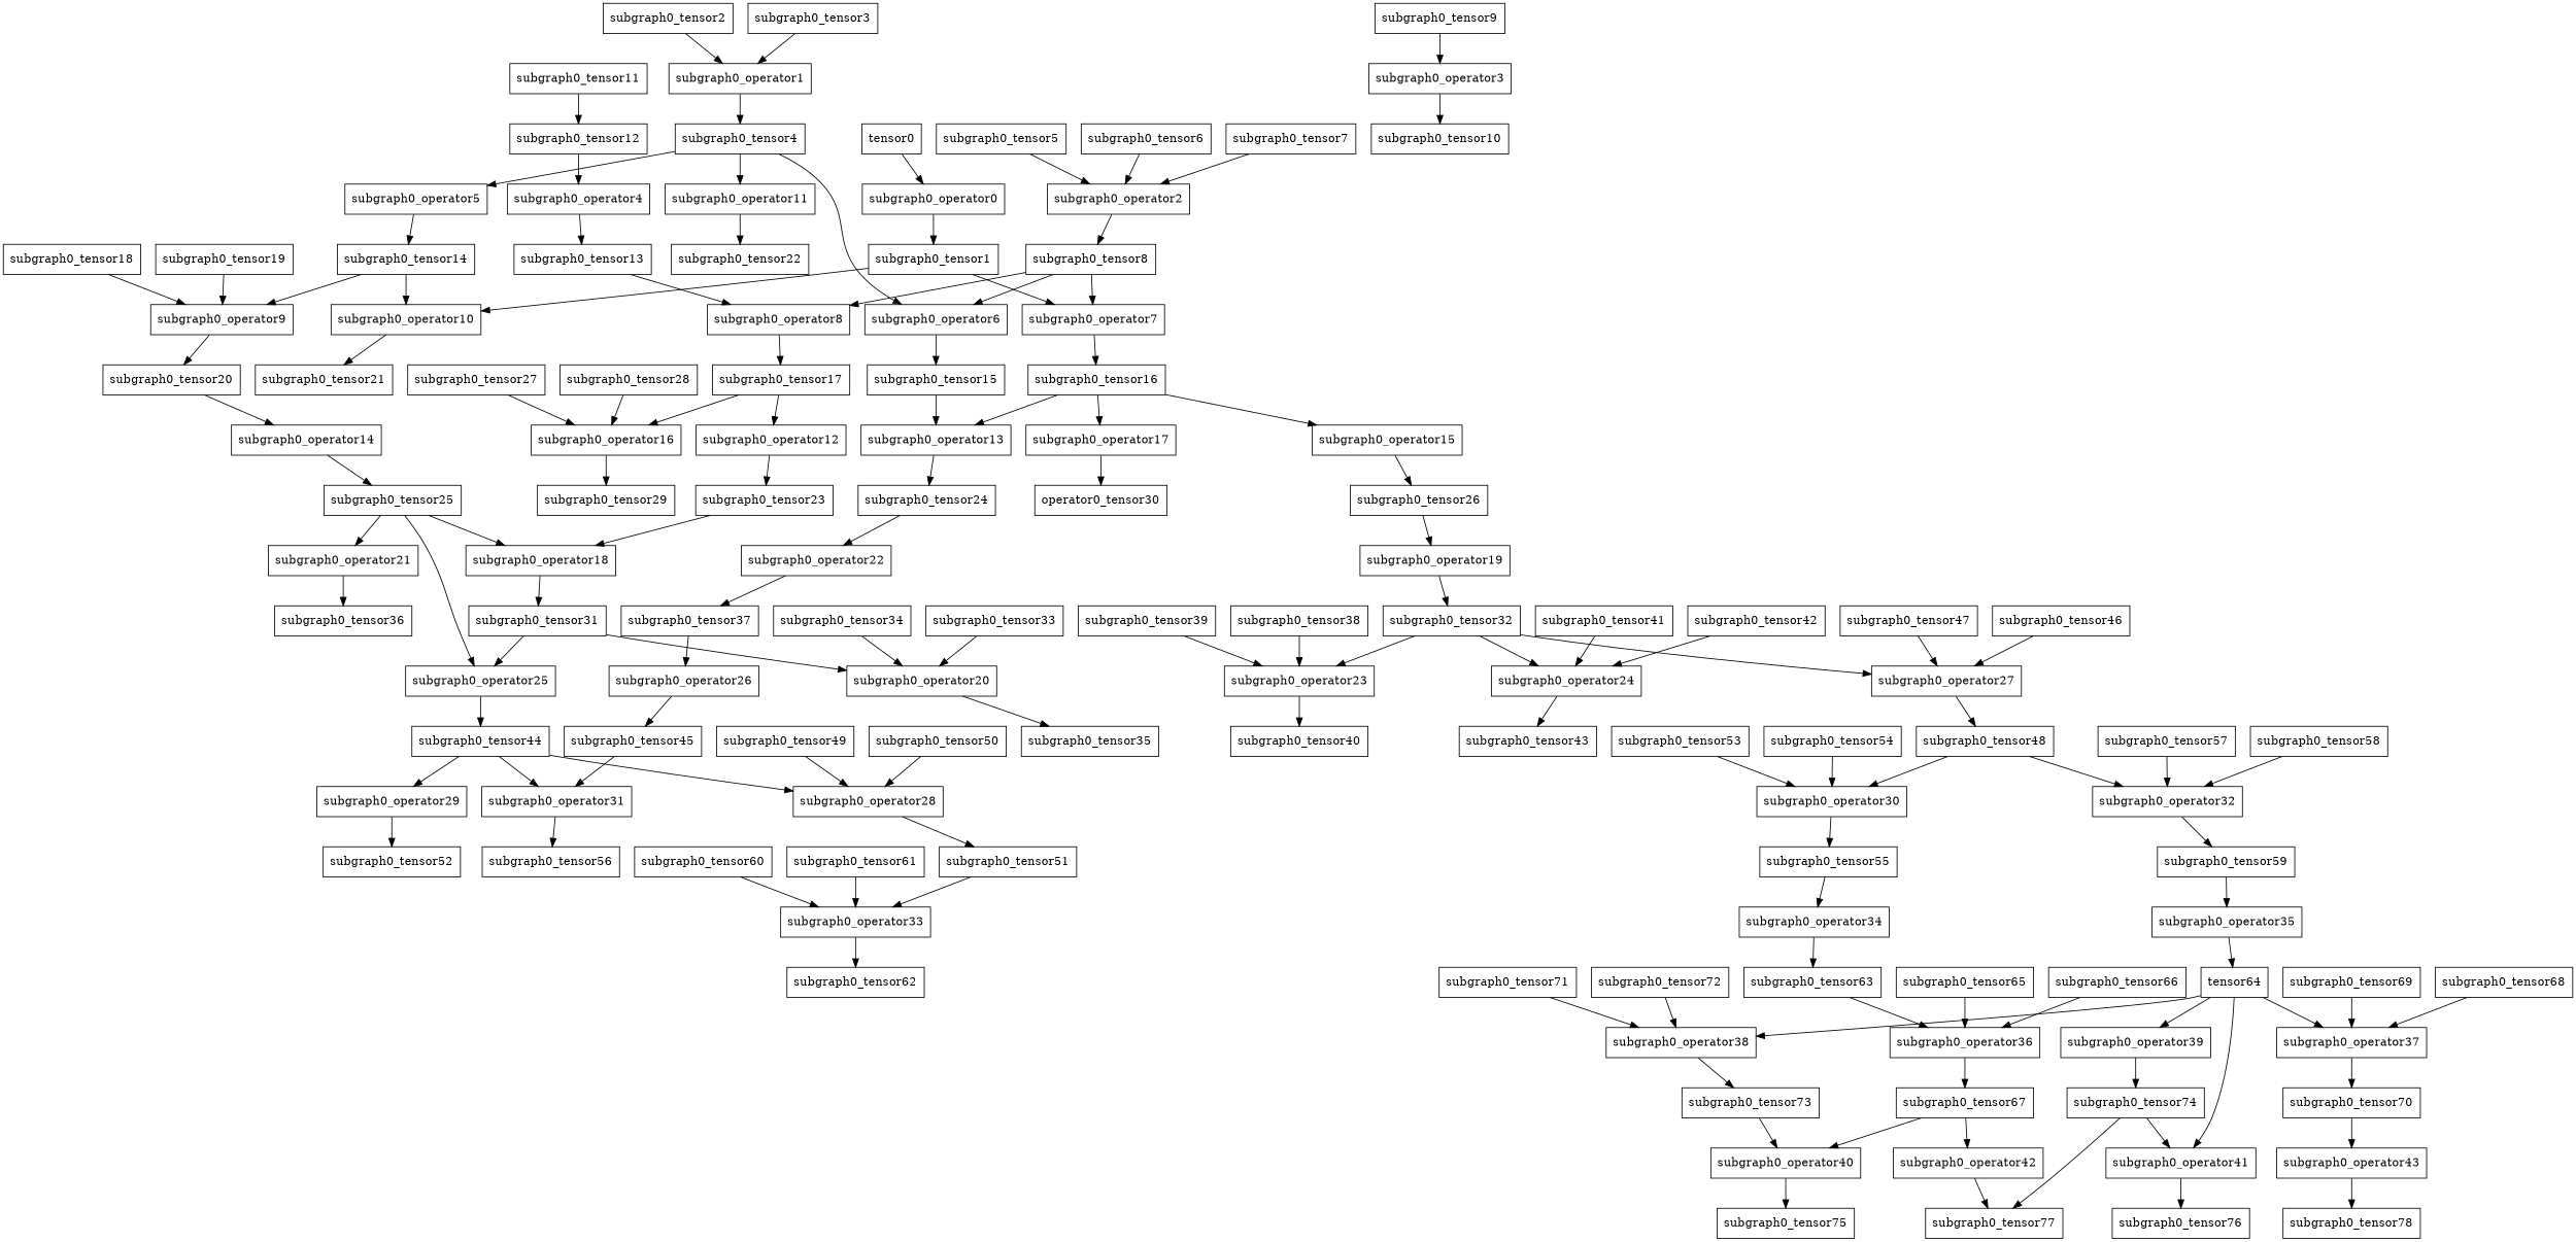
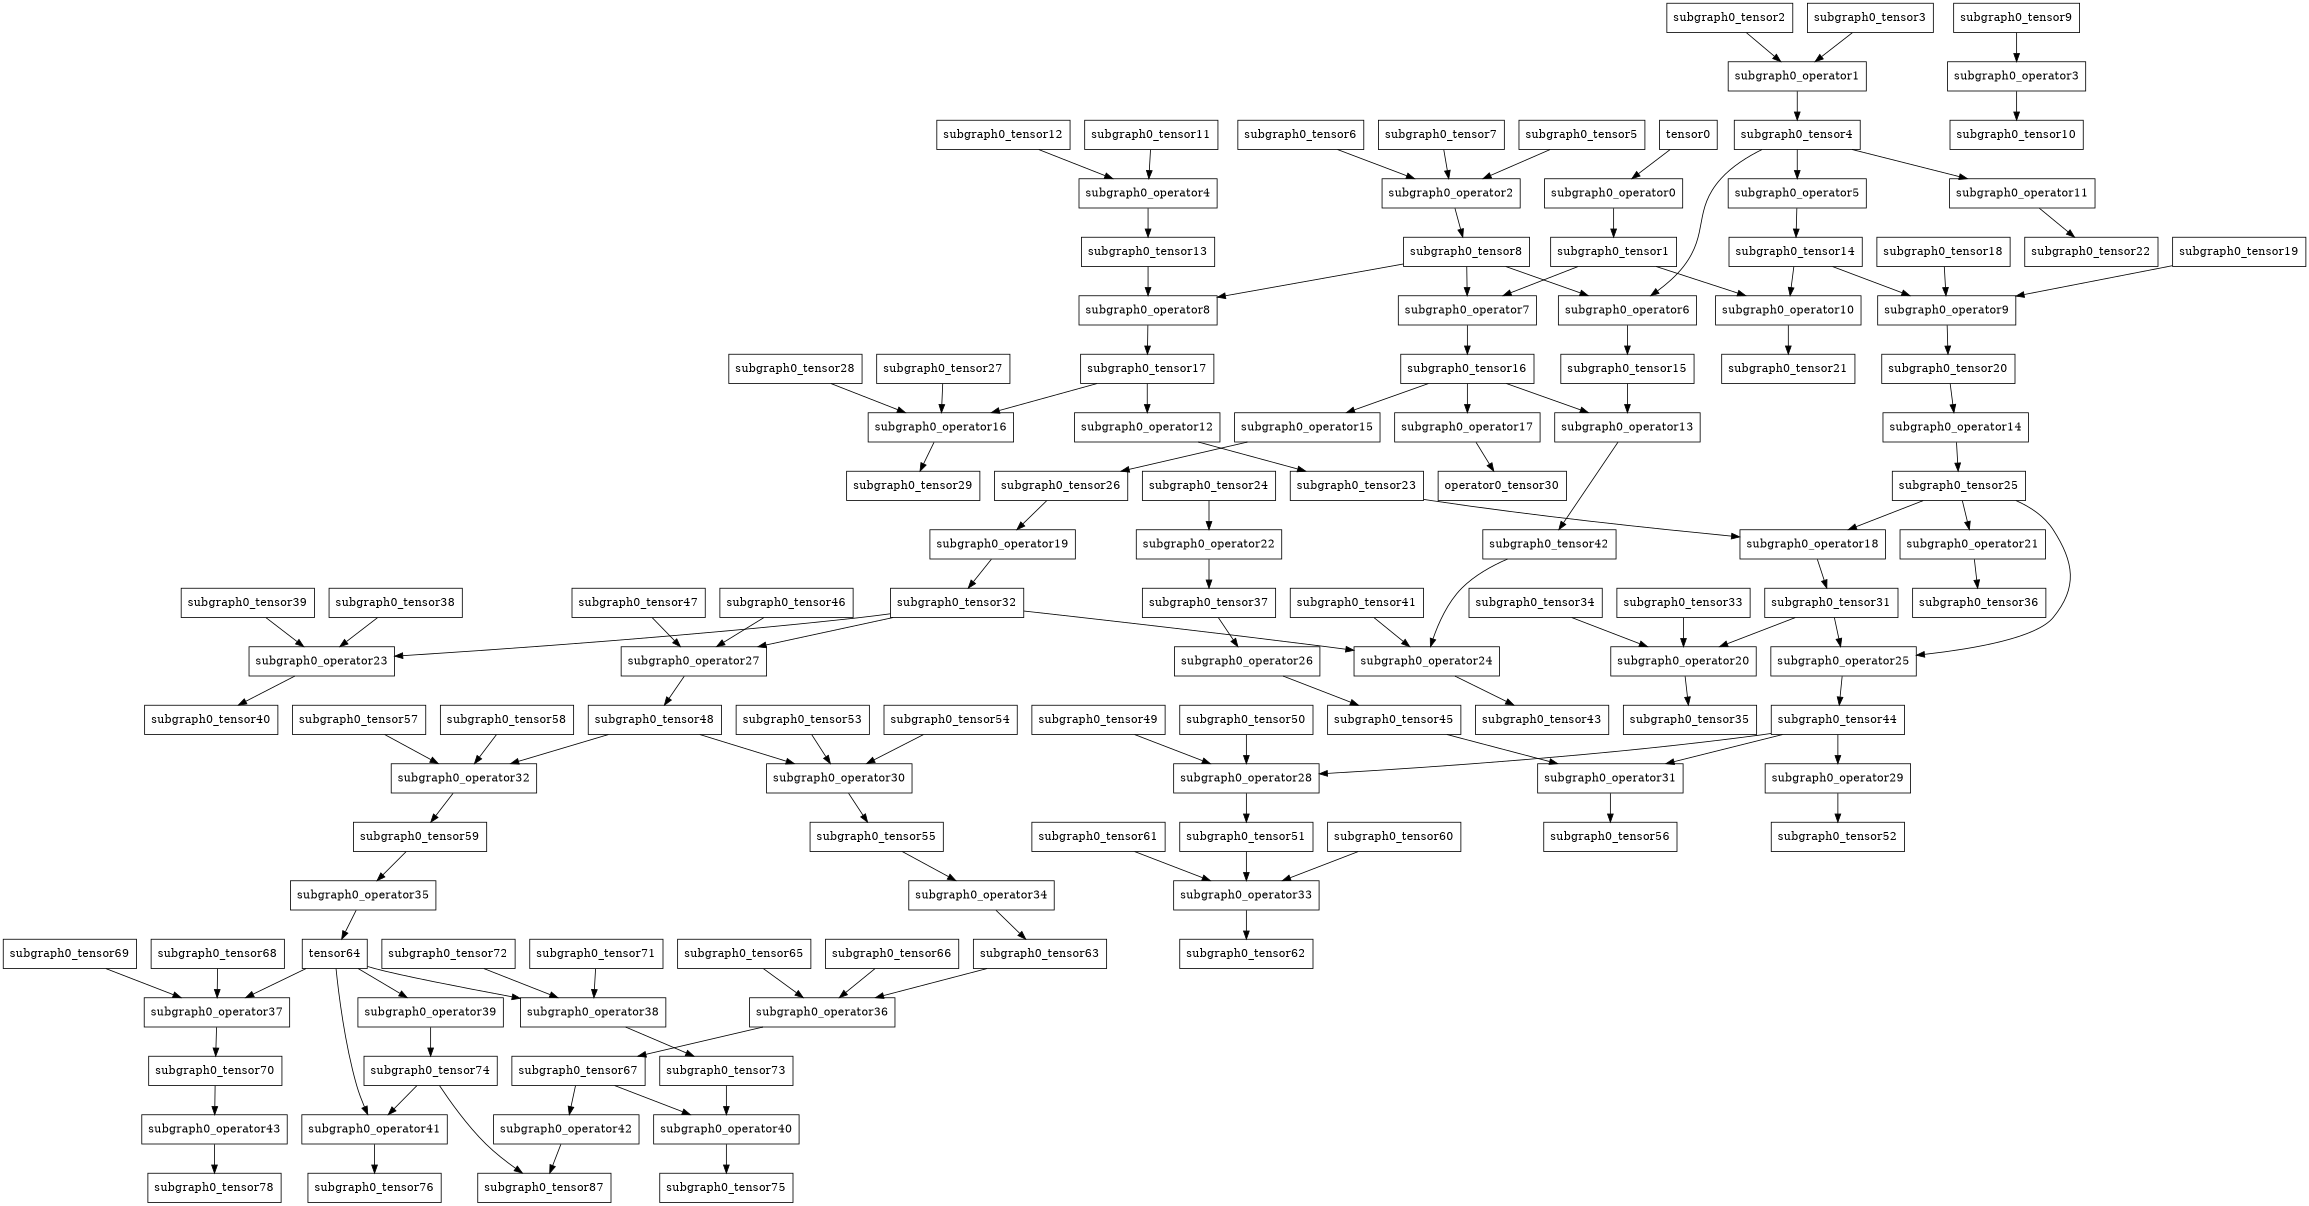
  digraph {
    node [shape=box]
    subgraph0_operator0
    subgraph0_tensor1
    subgraph0_operator7
    subgraph0_operator10
    subgraph0_tensor16
    subgraph0_tensor21
    tensor0
    subgraph0_operator1
    subgraph0_tensor4
    subgraph0_operator5
    subgraph0_operator6
    subgraph0_operator11
    subgraph0_tensor14
    subgraph0_tensor15
    subgraph0_tensor22
    subgraph0_tensor2
    subgraph0_tensor3
    subgraph0_operator2
    subgraph0_tensor8
    subgraph0_operator8
    subgraph0_tensor17
    subgraph0_tensor5
    subgraph0_tensor6
    subgraph0_tensor7
    subgraph0_operator3
    subgraph0_tensor10
    subgraph0_tensor9
    subgraph0_operator4
    subgraph0_tensor13
    subgraph0_tensor11
    subgraph0_tensor12
    subgraph0_operator9
    subgraph0_tensor20
    subgraph0_operator13
    subgraph0_tensor24
    subgraph0_operator15
    subgraph0_operator17
    subgraph0_tensor26
    n39 [label=operator0_tensor30]
    subgraph0_operator12
    subgraph0_operator16
    subgraph0_tensor23
    subgraph0_tensor29
    subgraph0_operator14
    subgraph0_tensor25
    subgraph0_tensor18
    subgraph0_tensor19
    subgraph0_operator18
    subgraph0_tensor31
    subgraph0_operator22
    subgraph0_tensor37
    subgraph0_operator21
    subgraph0_operator25
    subgraph0_tensor36
    subgraph0_tensor44
    subgraph0_operator19
    subgraph0_tensor32
    subgraph0_tensor27
    subgraph0_tensor28
    subgraph0_operator20
    subgraph0_tensor35
    subgraph0_operator23
    subgraph0_operator24
    subgraph0_operator27
    subgraph0_tensor40
    subgraph0_tensor43
    subgraph0_tensor48
    subgraph0_tensor33
    subgraph0_tensor34
    subgraph0_operator26
    subgraph0_tensor45
    subgraph0_tensor38
    subgraph0_tensor39
    subgraph0_tensor41
    subgraph0_tensor42
    subgraph0_operator28
    subgraph0_operator29
    subgraph0_operator31
    subgraph0_tensor51
    subgraph0_tensor52
    subgraph0_tensor56
    subgraph0_operator30
    subgraph0_operator32
    subgraph0_tensor55
    subgraph0_tensor59
    subgraph0_tensor46
    subgraph0_tensor47
    subgraph0_operator33
    subgraph0_tensor62
    subgraph0_tensor49
    subgraph0_tensor50
    subgraph0_operator34
    subgraph0_tensor63
    subgraph0_tensor53
    subgraph0_tensor54
    subgraph0_operator35
    tensor64
    subgraph0_tensor57
    subgraph0_tensor58
    subgraph0_tensor60
    subgraph0_tensor61
    subgraph0_operator36
    subgraph0_tensor67
    subgraph0_operator37
    subgraph0_operator38
    subgraph0_operator39
    subgraph0_operator41
    subgraph0_tensor70
    subgraph0_tensor73
    subgraph0_tensor74
    subgraph0_tensor76
    subgraph0_operator40
    subgraph0_operator42
    subgraph0_tensor75
-   subgraph0_tensor77
+   subgraph0_tensor77 [label=subgraph0_tensor87]
    subgraph0_tensor65
    subgraph0_tensor66
    subgraph0_operator43
    subgraph0_tensor78
    subgraph0_tensor68
    subgraph0_tensor69
    subgraph0_tensor71
    subgraph0_tensor72
    subgraph0_operator0 -> subgraph0_tensor1
    subgraph0_tensor1 -> subgraph0_operator7
    subgraph0_tensor1 -> subgraph0_operator10
    subgraph0_operator7 -> subgraph0_tensor16
    subgraph0_operator10 -> subgraph0_tensor21
    subgraph0_tensor16 -> subgraph0_operator13
    subgraph0_tensor16 -> subgraph0_operator15
    subgraph0_tensor16 -> subgraph0_operator17
    tensor0 -> subgraph0_operator0
    subgraph0_operator1 -> subgraph0_tensor4
    subgraph0_tensor4 -> subgraph0_operator5
    subgraph0_tensor4 -> subgraph0_operator6
    subgraph0_tensor4 -> subgraph0_operator11
    subgraph0_operator5 -> subgraph0_tensor14
    subgraph0_operator6 -> subgraph0_tensor15
    subgraph0_operator11 -> subgraph0_tensor22
    subgraph0_tensor14 -> subgraph0_operator10
    subgraph0_tensor14 -> subgraph0_operator9
    subgraph0_tensor15 -> subgraph0_operator13
    subgraph0_tensor2 -> subgraph0_operator1
    subgraph0_tensor3 -> subgraph0_operator1
    subgraph0_operator2 -> subgraph0_tensor8
    subgraph0_tensor8 -> subgraph0_operator7
    subgraph0_tensor8 -> subgraph0_operator6
    subgraph0_tensor8 -> subgraph0_operator8
    subgraph0_operator8 -> subgraph0_tensor17
    subgraph0_tensor17 -> subgraph0_operator12
    subgraph0_tensor17 -> subgraph0_operator16
    subgraph0_tensor5 -> subgraph0_operator2
    subgraph0_tensor6 -> subgraph0_operator2
    subgraph0_tensor7 -> subgraph0_operator2
    subgraph0_operator3 -> subgraph0_tensor10
    subgraph0_tensor9 -> subgraph0_operator3
    subgraph0_operator4 -> subgraph0_tensor13
    subgraph0_tensor13 -> subgraph0_operator8
-   subgraph0_tensor11 -> subgraph0_tensor12
+   subgraph0_tensor11 -> subgraph0_operator4
    subgraph0_tensor12 -> subgraph0_operator4
    subgraph0_operator9 -> subgraph0_tensor20
    subgraph0_tensor20 -> subgraph0_operator14
-   subgraph0_operator13 -> subgraph0_tensor24
+   subgraph0_operator13 -> subgraph0_tensor42
    subgraph0_tensor24 -> subgraph0_operator22
    subgraph0_operator15 -> subgraph0_tensor26
    subgraph0_operator17 -> n39
    subgraph0_tensor26 -> subgraph0_operator19
    subgraph0_operator12 -> subgraph0_tensor23
    subgraph0_operator16 -> subgraph0_tensor29
    subgraph0_tensor23 -> subgraph0_operator18
    subgraph0_operator14 -> subgraph0_tensor25
    subgraph0_tensor25 -> subgraph0_operator18
    subgraph0_tensor25 -> subgraph0_operator21
    subgraph0_tensor25 -> subgraph0_operator25
    subgraph0_tensor18 -> subgraph0_operator9
    subgraph0_tensor19 -> subgraph0_operator9
    subgraph0_operator18 -> subgraph0_tensor31
    subgraph0_tensor31 -> subgraph0_operator25
    subgraph0_tensor31 -> subgraph0_operator20
    subgraph0_operator22 -> subgraph0_tensor37
    subgraph0_tensor37 -> subgraph0_operator26
    subgraph0_operator21 -> subgraph0_tensor36
    subgraph0_operator25 -> subgraph0_tensor44
    subgraph0_tensor44 -> subgraph0_operator28
    subgraph0_tensor44 -> subgraph0_operator29
    subgraph0_tensor44 -> subgraph0_operator31
    subgraph0_operator19 -> subgraph0_tensor32
    subgraph0_tensor32 -> subgraph0_operator23
    subgraph0_tensor32 -> subgraph0_operator24
    subgraph0_tensor32 -> subgraph0_operator27
    subgraph0_tensor27 -> subgraph0_operator16
    subgraph0_tensor28 -> subgraph0_operator16
    subgraph0_operator20 -> subgraph0_tensor35
    subgraph0_operator23 -> subgraph0_tensor40
    subgraph0_operator24 -> subgraph0_tensor43
    subgraph0_operator27 -> subgraph0_tensor48
    subgraph0_tensor48 -> subgraph0_operator30
    subgraph0_tensor48 -> subgraph0_operator32
    subgraph0_tensor33 -> subgraph0_operator20
    subgraph0_tensor34 -> subgraph0_operator20
    subgraph0_operator26 -> subgraph0_tensor45
    subgraph0_tensor45 -> subgraph0_operator31
    subgraph0_tensor38 -> subgraph0_operator23
    subgraph0_tensor39 -> subgraph0_operator23
    subgraph0_tensor41 -> subgraph0_operator24
    subgraph0_tensor42 -> subgraph0_operator24
    subgraph0_operator28 -> subgraph0_tensor51
    subgraph0_operator29 -> subgraph0_tensor52
    subgraph0_operator31 -> subgraph0_tensor56
    subgraph0_tensor51 -> subgraph0_operator33
    subgraph0_operator30 -> subgraph0_tensor55
    subgraph0_operator32 -> subgraph0_tensor59
    subgraph0_tensor55 -> subgraph0_operator34
    subgraph0_tensor59 -> subgraph0_operator35
    subgraph0_tensor46 -> subgraph0_operator27
    subgraph0_tensor47 -> subgraph0_operator27
    subgraph0_operator33 -> subgraph0_tensor62
    subgraph0_tensor49 -> subgraph0_operator28
    subgraph0_tensor50 -> subgraph0_operator28
    subgraph0_operator34 -> subgraph0_tensor63
    subgraph0_tensor63 -> subgraph0_operator36
    subgraph0_tensor53 -> subgraph0_operator30
    subgraph0_tensor54 -> subgraph0_operator30
    subgraph0_operator35 -> tensor64
    tensor64 -> subgraph0_operator37
    tensor64 -> subgraph0_operator38
    tensor64 -> subgraph0_operator39
    tensor64 -> subgraph0_operator41
    subgraph0_tensor57 -> subgraph0_operator32
    subgraph0_tensor58 -> subgraph0_operator32
    subgraph0_tensor60 -> subgraph0_operator33
    subgraph0_tensor61 -> subgraph0_operator33
    subgraph0_operator36 -> subgraph0_tensor67
    subgraph0_tensor67 -> subgraph0_operator40
    subgraph0_tensor67 -> subgraph0_operator42
    subgraph0_operator37 -> subgraph0_tensor70
    subgraph0_operator38 -> subgraph0_tensor73
    subgraph0_operator39 -> subgraph0_tensor74
    subgraph0_operator41 -> subgraph0_tensor76
    subgraph0_tensor70 -> subgraph0_operator43
    subgraph0_tensor73 -> subgraph0_operator40
    subgraph0_tensor74 -> subgraph0_operator41
    subgraph0_tensor74 -> subgraph0_tensor77
    subgraph0_operator40 -> subgraph0_tensor75
    subgraph0_operator42 -> subgraph0_tensor77
    subgraph0_tensor65 -> subgraph0_operator36
    subgraph0_tensor66 -> subgraph0_operator36
    subgraph0_operator43 -> subgraph0_tensor78
    subgraph0_tensor68 -> subgraph0_operator37
    subgraph0_tensor69 -> subgraph0_operator37
    subgraph0_tensor71 -> subgraph0_operator38
    subgraph0_tensor72 -> subgraph0_operator38
  }
